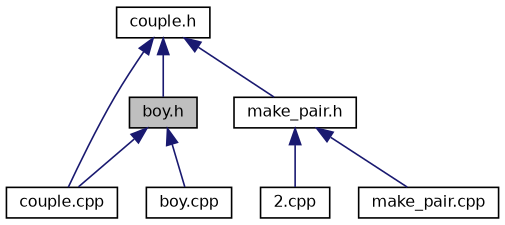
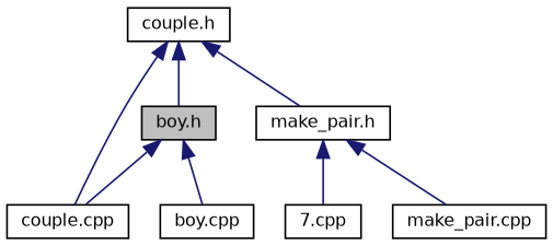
  digraph {
    node [color=black fillcolor=white fontname=Helvetica fontsize=10 shape=record style=filled]
    edge [color=midnightblue dir=back fontname=Helvetica fontsize=10 labelfontname=Helvetica labelfontsize=10 style=solid]
    n1 [fillcolor=grey75 fontcolor=black height=0.2 label="boy.h" width=0.4]
    n2 [height=0.2 label="couple.cpp" width=0.4]
    n3 [height=0.2 label="boy.cpp" width=0.4]
    n4 [height=0.2 label="couple.h" width=0.4]
    n5 [height=0.2 label="make_pair.h" width=0.4]
-   n6 [height=0.2 label="2.cpp" width=0.4]
+   n6 [height=0.2 label="7.cpp" width=0.4]
    n7 [height=0.2 label="make_pair.cpp" width=0.4]
    n1 -> n2
    n1 -> n3
    n4 -> n1
    n4 -> n2
    n4 -> n5
    n5 -> n6
    n5 -> n7
  }
